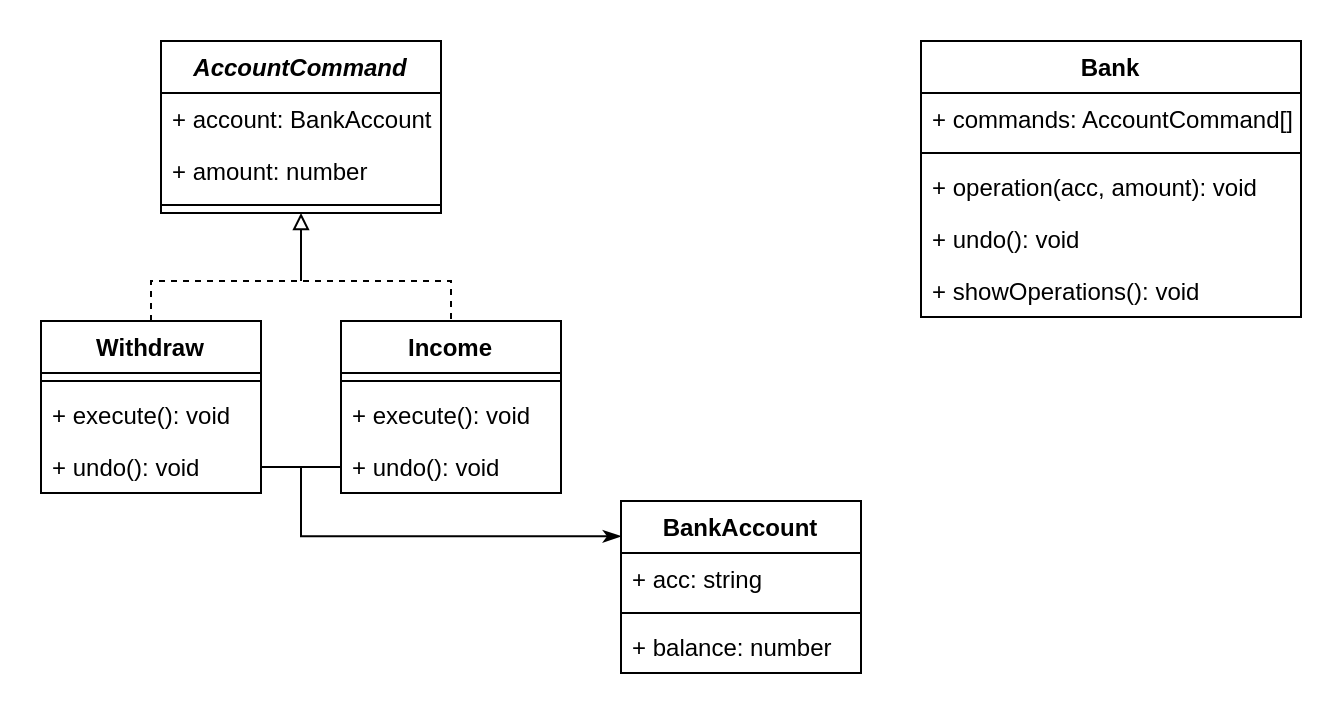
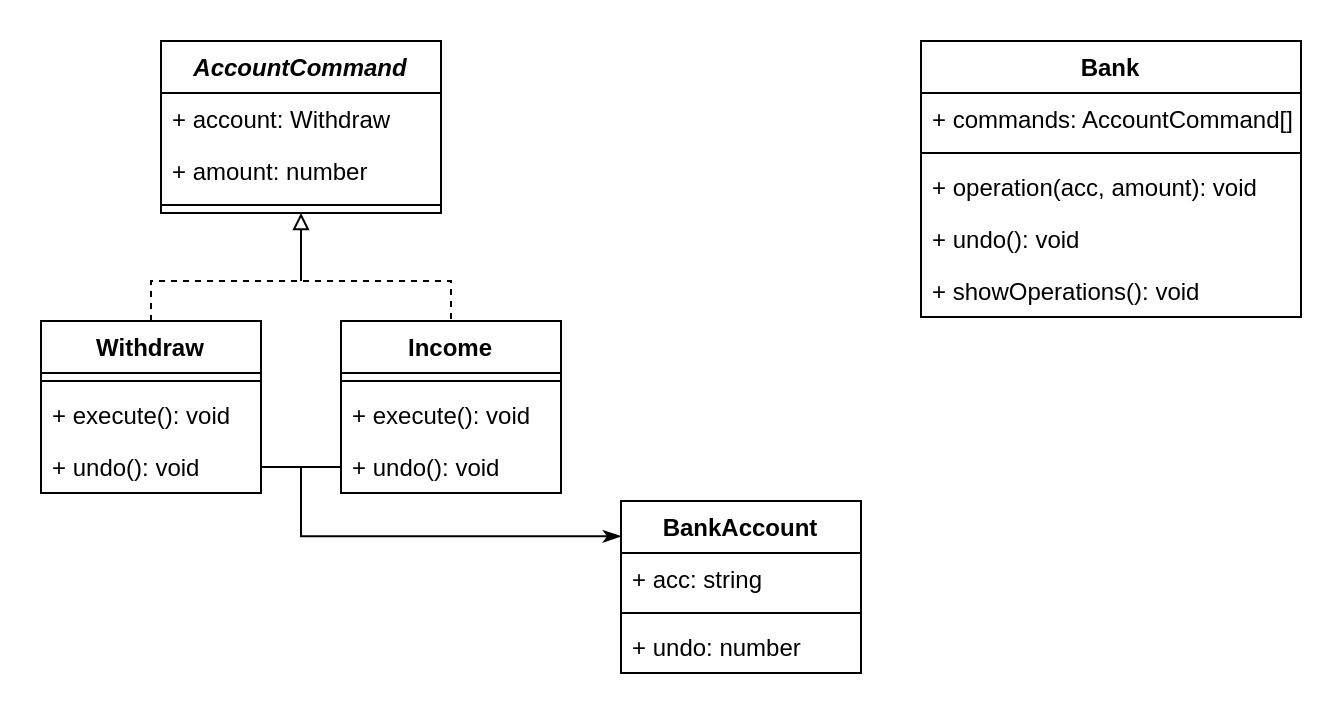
  <mxCell id="0" />
  <mxCell id="1" parent="0" />
  <mxCell id="2" style="edgeStyle=orthogonalEdgeStyle;rounded=0;orthogonalLoop=1;jettySize=auto;html=1;exitX=0.5;exitY=1;exitDx=0;exitDy=0;startArrow=block;startFill=0;endArrow=none;endFill=0;" edge="1" parent="1" source="3"><mxGeometry relative="1" as="geometry"><mxPoint x="150" y="140" as="targetPoint" /></mxGeometry></mxCell>
  <mxCell id="3" value="AccountCommand" style="swimlane;fontStyle=3;align=center;verticalAlign=top;childLayout=stackLayout;horizontal=1;startSize=26;horizontalStack=0;resizeParent=1;resizeParentMax=0;resizeLast=0;collapsible=1;marginBottom=0;" vertex="1" parent="1"><mxGeometry x="80" y="20" width="140" height="86" as="geometry" /></mxCell>
- <mxCell id="4" value="+ account: BankAccount" style="text;strokeColor=none;fillColor=none;align=left;verticalAlign=top;spacingLeft=4;spacingRight=4;overflow=hidden;rotatable=0;points=[[0,0.5],[1,0.5]];portConstraint=eastwest;" vertex="1" parent="3"><mxGeometry y="26" width="140" height="26" as="geometry" /></mxCell>
+ <mxCell id="4" value="+ account: Withdraw" style="text;strokeColor=none;fillColor=none;align=left;verticalAlign=top;spacingLeft=4;spacingRight=4;overflow=hidden;rotatable=0;points=[[0,0.5],[1,0.5]];portConstraint=eastwest;" vertex="1" parent="3"><mxGeometry y="26" width="140" height="26" as="geometry" /></mxCell>
  <mxCell id="5" value="+ amount: number" style="text;strokeColor=none;fillColor=none;align=left;verticalAlign=top;spacingLeft=4;spacingRight=4;overflow=hidden;rotatable=0;points=[[0,0.5],[1,0.5]];portConstraint=eastwest;" vertex="1" parent="3"><mxGeometry y="52" width="140" height="26" as="geometry" /></mxCell>
  <mxCell id="6" value="" style="line;strokeWidth=1;fillColor=none;align=left;verticalAlign=middle;spacingTop=-1;spacingLeft=3;spacingRight=3;rotatable=0;labelPosition=right;points=[];portConstraint=eastwest;" vertex="1" parent="3"><mxGeometry y="78" width="140" height="8" as="geometry" /></mxCell>
  <mxCell id="7" style="edgeStyle=orthogonalEdgeStyle;rounded=0;orthogonalLoop=1;jettySize=auto;html=1;exitX=0.5;exitY=0;exitDx=0;exitDy=0;entryX=0.5;entryY=0;entryDx=0;entryDy=0;endArrow=none;endFill=0;dashed=1;" edge="1" parent="1" source="8" target="12"><mxGeometry relative="1" as="geometry" /></mxCell>
  <mxCell id="8" value="Withdraw" style="swimlane;fontStyle=1;align=center;verticalAlign=top;childLayout=stackLayout;horizontal=1;startSize=26;horizontalStack=0;resizeParent=1;resizeParentMax=0;resizeLast=0;collapsible=1;marginBottom=0;" vertex="1" parent="1"><mxGeometry x="20" y="160" width="110" height="86" as="geometry" /></mxCell>
  <mxCell id="9" value="" style="line;strokeWidth=1;fillColor=none;align=left;verticalAlign=middle;spacingTop=-1;spacingLeft=3;spacingRight=3;rotatable=0;labelPosition=right;points=[];portConstraint=eastwest;" vertex="1" parent="8"><mxGeometry y="26" width="110" height="8" as="geometry" /></mxCell>
  <mxCell id="10" value="+ execute(): void" style="text;strokeColor=none;fillColor=none;align=left;verticalAlign=top;spacingLeft=4;spacingRight=4;overflow=hidden;rotatable=0;points=[[0,0.5],[1,0.5]];portConstraint=eastwest;" vertex="1" parent="8"><mxGeometry y="34" width="110" height="26" as="geometry" /></mxCell>
  <mxCell id="11" value="+ undo(): void" style="text;strokeColor=none;fillColor=none;align=left;verticalAlign=top;spacingLeft=4;spacingRight=4;overflow=hidden;rotatable=0;points=[[0,0.5],[1,0.5]];portConstraint=eastwest;" vertex="1" parent="8"><mxGeometry y="60" width="110" height="26" as="geometry" /></mxCell>
  <mxCell id="12" value="Income" style="swimlane;fontStyle=1;align=center;verticalAlign=top;childLayout=stackLayout;horizontal=1;startSize=26;horizontalStack=0;resizeParent=1;resizeParentMax=0;resizeLast=0;collapsible=1;marginBottom=0;" vertex="1" parent="1"><mxGeometry x="170" y="160" width="110" height="86" as="geometry" /></mxCell>
  <mxCell id="13" value="" style="line;strokeWidth=1;fillColor=none;align=left;verticalAlign=middle;spacingTop=-1;spacingLeft=3;spacingRight=3;rotatable=0;labelPosition=right;points=[];portConstraint=eastwest;" vertex="1" parent="12"><mxGeometry y="26" width="110" height="8" as="geometry" /></mxCell>
  <mxCell id="14" value="+ execute(): void" style="text;strokeColor=none;fillColor=none;align=left;verticalAlign=top;spacingLeft=4;spacingRight=4;overflow=hidden;rotatable=0;points=[[0,0.5],[1,0.5]];portConstraint=eastwest;" vertex="1" parent="12"><mxGeometry y="34" width="110" height="26" as="geometry" /></mxCell>
  <mxCell id="15" value="+ undo(): void" style="text;strokeColor=none;fillColor=none;align=left;verticalAlign=top;spacingLeft=4;spacingRight=4;overflow=hidden;rotatable=0;points=[[0,0.5],[1,0.5]];portConstraint=eastwest;" vertex="1" parent="12"><mxGeometry y="60" width="110" height="26" as="geometry" /></mxCell>
  <mxCell id="16" value="BankAccount" style="swimlane;fontStyle=1;align=center;verticalAlign=top;childLayout=stackLayout;horizontal=1;startSize=26;horizontalStack=0;resizeParent=1;resizeParentMax=0;resizeLast=0;collapsible=1;marginBottom=0;" vertex="1" parent="1"><mxGeometry x="310" y="250" width="120" height="86" as="geometry" /></mxCell>
  <mxCell id="17" value="+ acc: string" style="text;strokeColor=none;fillColor=none;align=left;verticalAlign=top;spacingLeft=4;spacingRight=4;overflow=hidden;rotatable=0;points=[[0,0.5],[1,0.5]];portConstraint=eastwest;" vertex="1" parent="16"><mxGeometry y="26" width="120" height="26" as="geometry" /></mxCell>
  <mxCell id="18" value="" style="line;strokeWidth=1;fillColor=none;align=left;verticalAlign=middle;spacingTop=-1;spacingLeft=3;spacingRight=3;rotatable=0;labelPosition=right;points=[];portConstraint=eastwest;" vertex="1" parent="16"><mxGeometry y="52" width="120" height="8" as="geometry" /></mxCell>
- <mxCell id="19" value="+ balance: number" style="text;strokeColor=none;fillColor=none;align=left;verticalAlign=top;spacingLeft=4;spacingRight=4;overflow=hidden;rotatable=0;points=[[0,0.5],[1,0.5]];portConstraint=eastwest;" vertex="1" parent="16"><mxGeometry y="60" width="120" height="26" as="geometry" /></mxCell>
+ <mxCell id="19" value="+ undo: number" style="text;strokeColor=none;fillColor=none;align=left;verticalAlign=top;spacingLeft=4;spacingRight=4;overflow=hidden;rotatable=0;points=[[0,0.5],[1,0.5]];portConstraint=eastwest;" vertex="1" parent="16"><mxGeometry y="60" width="120" height="26" as="geometry" /></mxCell>
  <mxCell id="20" value="Bank" style="swimlane;fontStyle=1;align=center;verticalAlign=top;childLayout=stackLayout;horizontal=1;startSize=26;horizontalStack=0;resizeParent=1;resizeParentMax=0;resizeLast=0;collapsible=1;marginBottom=0;" vertex="1" parent="1"><mxGeometry x="460" y="20" width="190" height="138" as="geometry" /></mxCell>
  <mxCell id="21" value="+ commands: AccountCommand[]" style="text;strokeColor=none;fillColor=none;align=left;verticalAlign=top;spacingLeft=4;spacingRight=4;overflow=hidden;rotatable=0;points=[[0,0.5],[1,0.5]];portConstraint=eastwest;" vertex="1" parent="20"><mxGeometry y="26" width="190" height="26" as="geometry" /></mxCell>
  <mxCell id="22" value="" style="line;strokeWidth=1;fillColor=none;align=left;verticalAlign=middle;spacingTop=-1;spacingLeft=3;spacingRight=3;rotatable=0;labelPosition=right;points=[];portConstraint=eastwest;" vertex="1" parent="20"><mxGeometry y="52" width="190" height="8" as="geometry" /></mxCell>
  <mxCell id="23" value="+ operation(acc, amount): void" style="text;strokeColor=none;fillColor=none;align=left;verticalAlign=top;spacingLeft=4;spacingRight=4;overflow=hidden;rotatable=0;points=[[0,0.5],[1,0.5]];portConstraint=eastwest;" vertex="1" parent="20"><mxGeometry y="60" width="190" height="26" as="geometry" /></mxCell>
  <mxCell id="24" value="+ undo(): void" style="text;strokeColor=none;fillColor=none;align=left;verticalAlign=top;spacingLeft=4;spacingRight=4;overflow=hidden;rotatable=0;points=[[0,0.5],[1,0.5]];portConstraint=eastwest;" vertex="1" parent="20"><mxGeometry y="86" width="190" height="26" as="geometry" /></mxCell>
  <mxCell id="25" value="+ showOperations(): void" style="text;strokeColor=none;fillColor=none;align=left;verticalAlign=top;spacingLeft=4;spacingRight=4;overflow=hidden;rotatable=0;points=[[0,0.5],[1,0.5]];portConstraint=eastwest;" vertex="1" parent="20"><mxGeometry y="112" width="190" height="26" as="geometry" /></mxCell>
  <mxCell id="26" style="edgeStyle=orthogonalEdgeStyle;rounded=0;orthogonalLoop=1;jettySize=auto;html=1;exitX=1;exitY=0.5;exitDx=0;exitDy=0;entryX=0;entryY=0.205;entryDx=0;entryDy=0;entryPerimeter=0;startArrow=none;startFill=0;endArrow=classicThin;endFill=1;endSize=6;" edge="1" parent="1" source="11" target="16"><mxGeometry relative="1" as="geometry"><Array as="points"><mxPoint x="150" y="233" /><mxPoint x="150" y="268" /></Array></mxGeometry></mxCell>
  <mxCell id="27" style="edgeStyle=orthogonalEdgeStyle;rounded=0;orthogonalLoop=1;jettySize=auto;html=1;exitX=0;exitY=0.5;exitDx=0;exitDy=0;startArrow=none;startFill=0;endArrow=none;endFill=0;endSize=12;" edge="1" parent="1" source="15"><mxGeometry relative="1" as="geometry"><mxPoint x="150" y="233.2" as="targetPoint" /></mxGeometry></mxCell>
